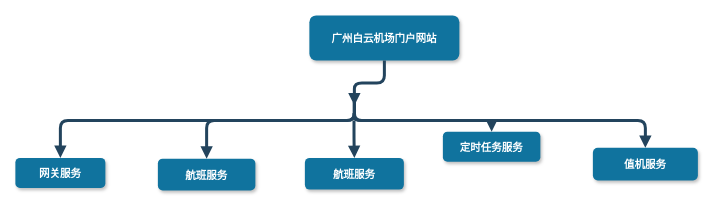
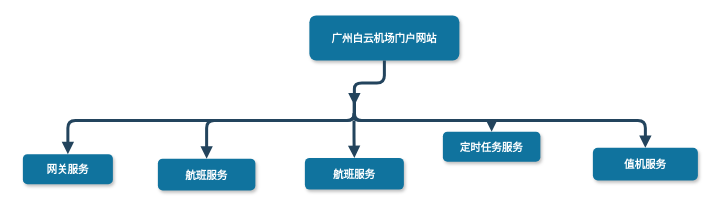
  <mxCell id="0" />
  <mxCell id="1" parent="0" />
  <mxCell id="2" value="广州白云机场门户网站" style="rounded=1;fillColor=#10739E;strokeColor=none;shadow=1;gradientColor=none;fontStyle=1;fontColor=#FFFFFF;fontSize=14;" parent="1" vertex="1"><mxGeometry x="412" y="20" width="200" height="60" as="geometry" /></mxCell>
- <mxCell id="3" value="网关服务" style="rounded=1;fillColor=#10739E;strokeColor=none;shadow=1;gradientColor=none;fontStyle=1;fontColor=#FFFFFF;fontSize=14;" parent="1" vertex="1"><mxGeometry x="20" y="210" width="120" height="40" as="geometry" /></mxCell>
+ <mxCell id="3" value="网关服务" style="rounded=1;fillColor=#10739E;strokeColor=none;shadow=1;gradientColor=none;fontStyle=1;fontColor=#FFFFFF;fontSize=14;" parent="1" vertex="1"><mxGeometry x="30" y="205" width="120" height="40" as="geometry" /></mxCell>
  <mxCell id="4" value="航班服务" style="rounded=1;fillColor=#10739E;strokeColor=none;shadow=1;gradientColor=none;fontStyle=1;fontColor=#FFFFFF;fontSize=14;" parent="1" vertex="1"><mxGeometry x="210" y="211.12" width="130" height="42.25" as="geometry" /></mxCell>
  <mxCell id="5" value="值机服务" style="rounded=1;fillColor=#10739E;strokeColor=none;shadow=1;gradientColor=none;fontStyle=1;fontColor=#FFFFFF;fontSize=14;" parent="1" vertex="1"><mxGeometry x="790" y="196.63" width="140" height="43.37" as="geometry" /></mxCell>
  <mxCell id="6" value="" style="edgeStyle=elbowEdgeStyle;elbow=vertical;strokeWidth=4;endArrow=block;endFill=1;fontStyle=1;strokeColor=#23445D;" parent="1" source="2" edge="1"><mxGeometry x="22" y="165.5" width="100" height="100" as="geometry"><mxPoint x="-278" y="-4.5" as="sourcePoint" /><mxPoint x="472" y="140" as="targetPoint" /></mxGeometry></mxCell>
  <mxCell id="7" value="" style="edgeStyle=elbowEdgeStyle;elbow=vertical;strokeWidth=4;endArrow=block;endFill=1;fontStyle=1;strokeColor=#23445D;" parent="1" target="4" edge="1"><mxGeometry x="22" y="165.5" width="100" height="100" as="geometry"><mxPoint x="472" y="135.5" as="sourcePoint" /><mxPoint x="-178" y="-104.5" as="targetPoint" /><Array as="points"><mxPoint x="370" y="160" /></Array></mxGeometry></mxCell>
  <mxCell id="8" value="" style="edgeStyle=elbowEdgeStyle;elbow=vertical;strokeWidth=4;endArrow=block;endFill=1;fontStyle=1;strokeColor=#23445D;" parent="1" target="3" edge="1"><mxGeometry x="22" y="165.5" width="100" height="100" as="geometry"><mxPoint x="472" y="135.5" as="sourcePoint" /><mxPoint x="-178" y="-104.5" as="targetPoint" /><Array as="points"><mxPoint x="450" y="160" /><mxPoint x="460" y="160" /></Array></mxGeometry></mxCell>
  <mxCell id="9" value="航班服务" style="rounded=1;fillColor=#10739E;strokeColor=none;shadow=1;gradientColor=none;fontStyle=1;fontColor=#FFFFFF;fontSize=14;" vertex="1" parent="1"><mxGeometry x="406" y="210" width="132" height="42.25" as="geometry" /></mxCell>
  <mxCell id="10" value="" style="edgeStyle=elbowEdgeStyle;elbow=vertical;strokeWidth=4;endArrow=block;endFill=1;fontStyle=1;strokeColor=#23445D;" parent="1" target="5" edge="1"><mxGeometry x="22" y="165.5" width="100" height="100" as="geometry"><mxPoint x="472" y="135.5" as="sourcePoint" /><mxPoint x="-178" y="-104.5" as="targetPoint" /><Array as="points"><mxPoint x="480" y="160" /><mxPoint x="480" y="160" /><mxPoint x="490" y="161" /></Array></mxGeometry></mxCell>
  <mxCell id="11" value="" style="edgeStyle=elbowEdgeStyle;elbow=vertical;strokeWidth=4;endArrow=block;endFill=1;fontStyle=1;strokeColor=#23445D;entryX=0.5;entryY=0;entryDx=0;entryDy=0;" edge="1" parent="1" target="9"><mxGeometry x="22" y="165.5" width="100" height="100" as="geometry"><mxPoint x="471.5" y="160" as="sourcePoint" /><mxPoint x="471.5" y="293.5" as="targetPoint" /></mxGeometry></mxCell>
  <mxCell id="12" value="定时任务服务" style="rounded=1;fillColor=#10739E;strokeColor=none;shadow=1;gradientColor=none;fontStyle=1;fontColor=#FFFFFF;fontSize=14;" vertex="1" parent="1"><mxGeometry x="590" y="175" width="130" height="40" as="geometry" /></mxCell>
  <mxCell id="13" value="" style="edgeStyle=elbowEdgeStyle;elbow=vertical;strokeWidth=4;endArrow=block;endFill=1;fontStyle=1;strokeColor=#23445D;entryX=0.5;entryY=0;entryDx=0;entryDy=0;" edge="1" parent="1" target="12"><mxGeometry x="22" y="165.5" width="100" height="100" as="geometry"><mxPoint x="471.5" y="150" as="sourcePoint" /><mxPoint x="460" y="319" as="targetPoint" /><Array as="points"><mxPoint x="610" y="160" /></Array></mxGeometry></mxCell>
